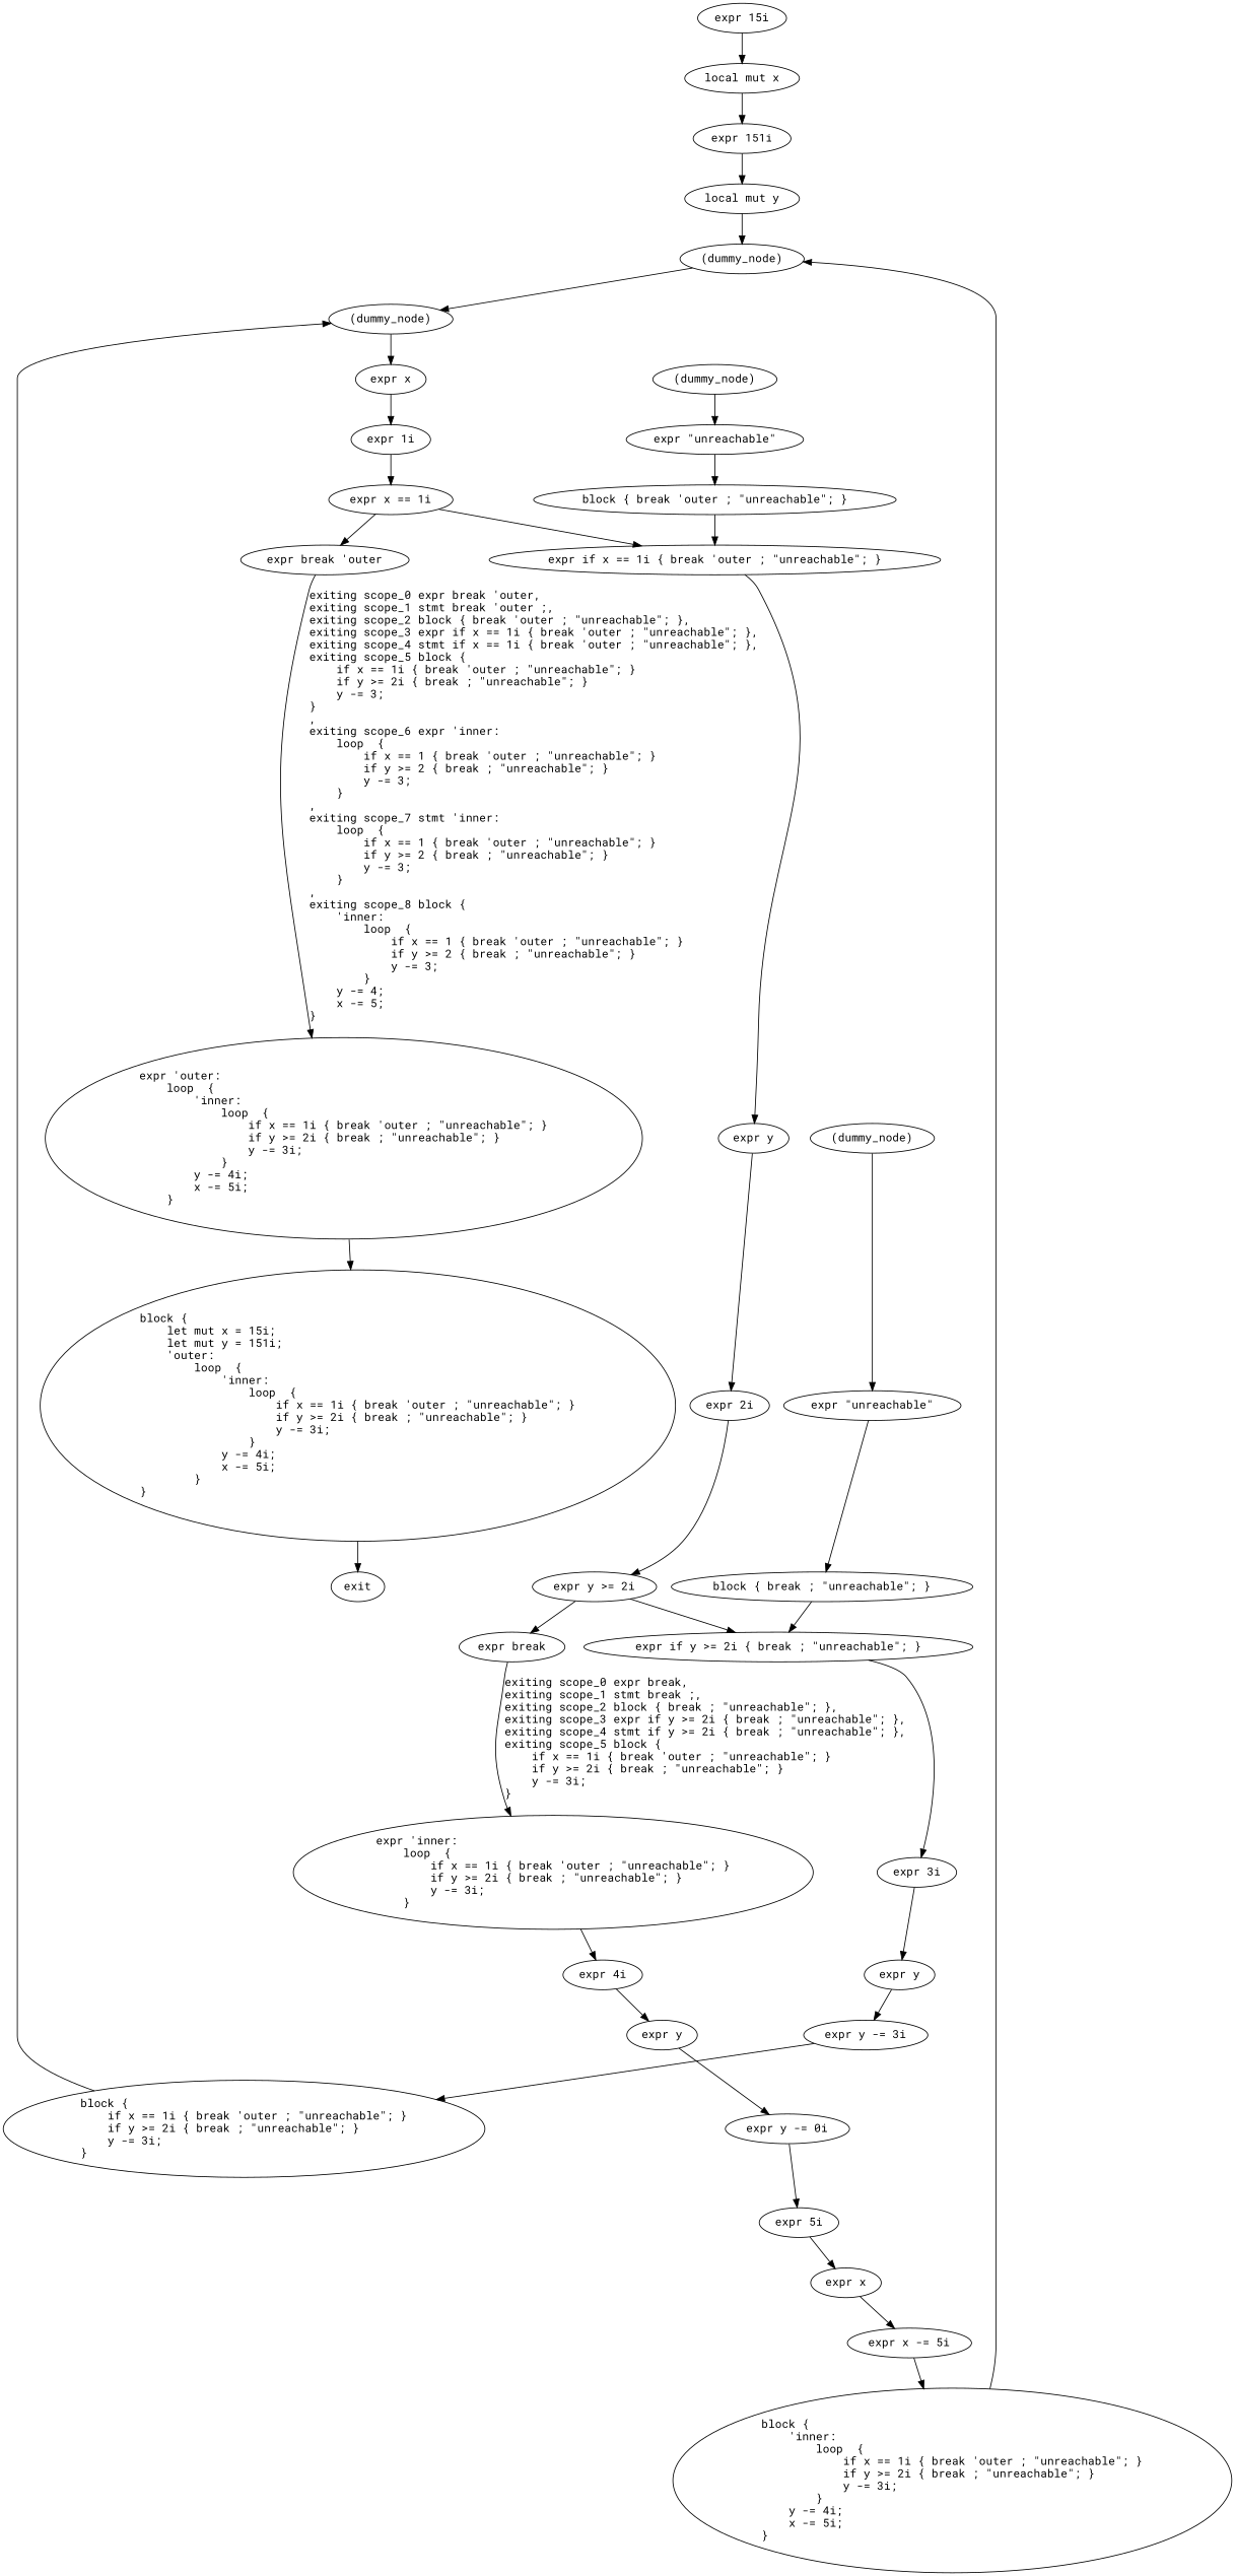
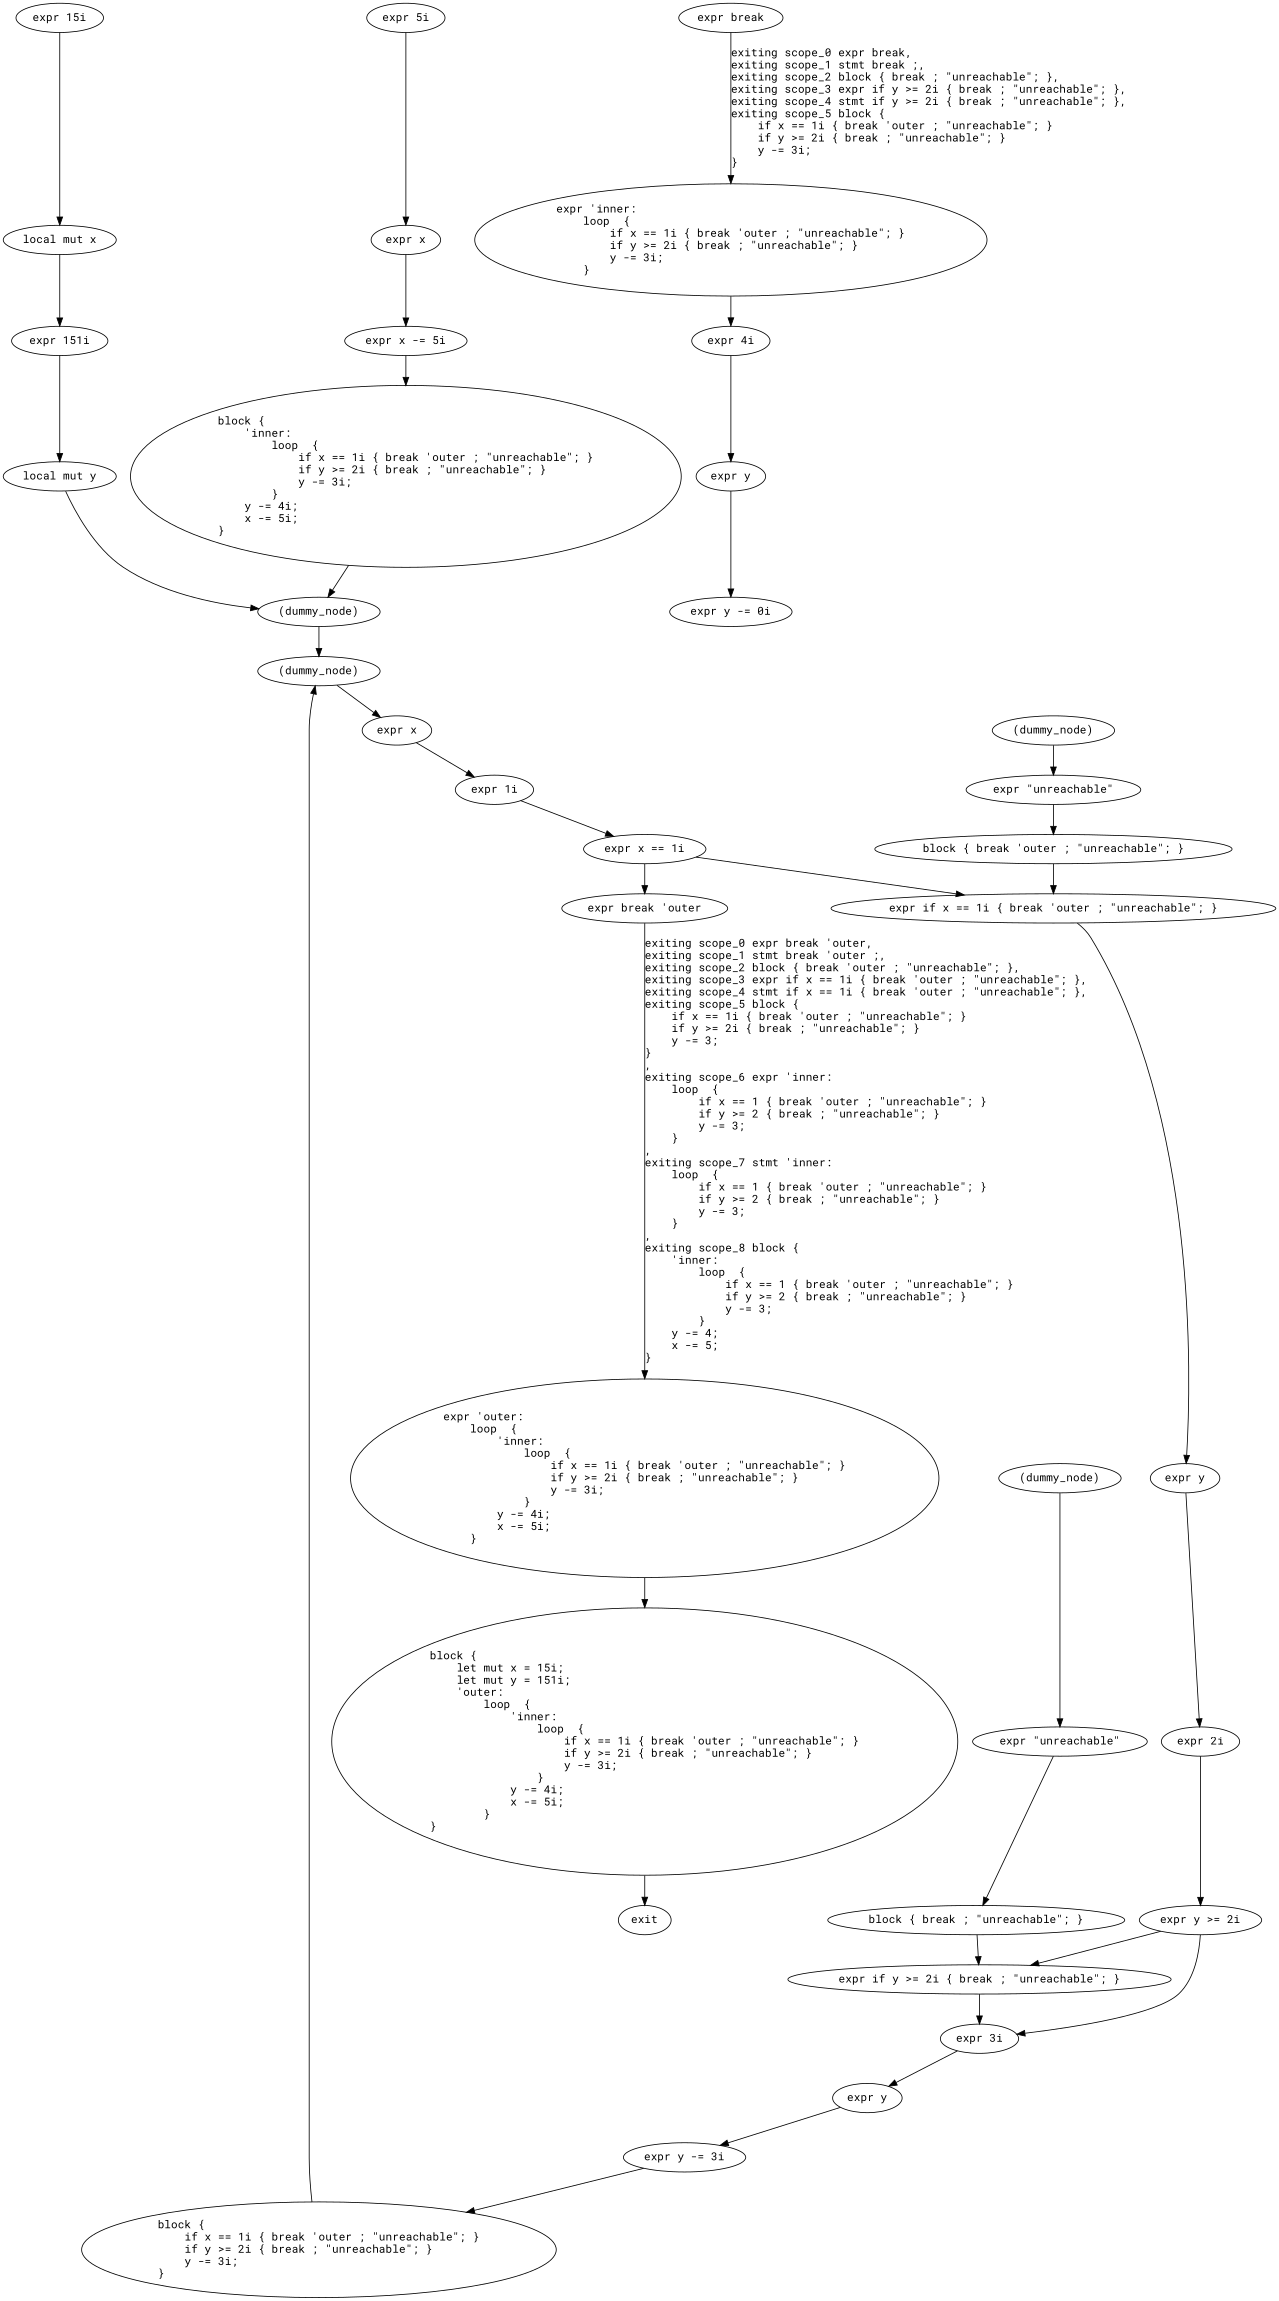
  digraph {
    fontname="Roboto Mono"
    node [fontname="Roboto Mono"]
    edge [fontname="Roboto Mono"]
    n1 [label="expr 15i"]
    n2 [label="local mut x"]
    n3 [label=exit]
    n4 [label="expr 151i"]
    n5 [label="local mut y"]
    n6 [label="(dummy_node)"]
    n7 [label="(dummy_node)"]
    n8 [label="expr x"]
    n9 [label="expr \'outer:\l    loop  {\l        \'inner:\l            loop  {\l                if x == 1i { break \'outer ; \"unreachable\"; }\l                if y >= 2i { break ; \"unreachable\"; }\l                y -= 3i;\l            }\l        y -= 4i;\l        x -= 5i;\l    }\l"]
    n10 [label="block {\l    let mut x = 15i;\l    let mut y = 151i;\l    \'outer:\l        loop  {\l            \'inner:\l                loop  {\l                    if x == 1i { break \'outer ; \"unreachable\"; }\l                    if y >= 2i { break ; \"unreachable\"; }\l                    y -= 3i;\l                }\l            y -= 4i;\l            x -= 5i;\l        }\l}\l"]
    n11 [label="expr 1i"]
    n12 [label="expr \'inner:\l    loop  {\l        if x == 1i { break \'outer ; \"unreachable\"; }\l        if y >= 2i { break ; \"unreachable\"; }\l        y -= 3i;\l    }\l"]
    n13 [label="expr 4i"]
    n14 [label="expr y"]
    n15 [label="expr x == 1i"]
    n16 [label="expr break \'outer"]
    n17 [label="expr if x == 1i { break \'outer ; \"unreachable\"; }"]
    n18 [label="expr y"]
    n19 [label="(dummy_node)"]
    n20 [label="expr \"unreachable\""]
    n21 [label="block { break \'outer ; \"unreachable\"; }"]
    n22 [label="expr 2i"]
    n23 [label="expr y >= 2i"]
    n24 [label="expr break"]
    n25 [label="expr if y >= 2i { break ; \"unreachable\"; }"]
    n26 [label="expr 3i"]
    n27 [label="(dummy_node)"]
    n28 [label="expr \"unreachable\""]
    n29 [label="block { break ; \"unreachable\"; }"]
    n30 [label="expr y"]
    n31 [label="expr y -= 3i"]
    n32 [label="block {\l    if x == 1i { break \'outer ; \"unreachable\"; }\l    if y >= 2i { break ; \"unreachable\"; }\l    y -= 3i;\l}\l"]
    n33 [label="expr y -= 0i"]
    n34 [label="expr 5i"]
    n35 [label="expr x"]
    n36 [label="expr x -= 5i"]
    n37 [label="block {\l    \'inner:\l        loop  {\l            if x == 1i { break \'outer ; \"unreachable\"; }\l            if y >= 2i { break ; \"unreachable\"; }\l            y -= 3i;\l        }\l    y -= 4i;\l    x -= 5i;\l}\l"]
    n1 -> n2
    n2 -> n4
    n4 -> n5
    n5 -> n6
    n6 -> n7
    n7 -> n8
    n8 -> n11
    n9 -> n10
    n10 -> n3
    n11 -> n15
    n12 -> n13
    n13 -> n14
    n14 -> n33
    n15 -> n16
    n15 -> n17
    n16 -> n9 [label="exiting scope_0 expr break \'outer,\lexiting scope_1 stmt break \'outer ;,\lexiting scope_2 block { break \'outer ; \"unreachable\"; },\lexiting scope_3 expr if x == 1i { break \'outer ; \"unreachable\"; },\lexiting scope_4 stmt if x == 1i { break \'outer ; \"unreachable\"; },\lexiting scope_5 block {\l    if x == 1i { break \'outer ; \"unreachable\"; }\l    if y >= 2i { break ; \"unreachable\"; }\l    y -= 3;\l}\l,\lexiting scope_6 expr \'inner:\l    loop  {\l        if x == 1 { break \'outer ; \"unreachable\"; }\l        if y >= 2 { break ; \"unreachable\"; }\l        y -= 3;\l    }\l,\lexiting scope_7 stmt \'inner:\l    loop  {\l        if x == 1 { break \'outer ; \"unreachable\"; }\l        if y >= 2 { break ; \"unreachable\"; }\l        y -= 3;\l    }\l,\lexiting scope_8 block {\l    \'inner:\l        loop  {\l            if x == 1 { break \'outer ; \"unreachable\"; }\l            if y >= 2 { break ; \"unreachable\"; }\l            y -= 3;\l        }\l    y -= 4;\l    x -= 5;\l}\l"]
    n17 -> n18
    n18 -> n22
    n19 -> n20
    n20 -> n21
    n21 -> n17
    n22 -> n23
-   n23 -> n24
+   n23 -> n26
    n23 -> n25
    n24 -> n12 [label="exiting scope_0 expr break,\lexiting scope_1 stmt break ;,\lexiting scope_2 block { break ; \"unreachable\"; },\lexiting scope_3 expr if y >= 2i { break ; \"unreachable\"; },\lexiting scope_4 stmt if y >= 2i { break ; \"unreachable\"; },\lexiting scope_5 block {\l    if x == 1i { break \'outer ; \"unreachable\"; }\l    if y >= 2i { break ; \"unreachable\"; }\l    y -= 3i;\l}\l"]
    n25 -> n26
    n26 -> n30
    n27 -> n28
    n28 -> n29
    n29 -> n25
    n30 -> n31
    n31 -> n32
    n32 -> n7
-   n33 -> n34
    n34 -> n35
    n35 -> n36
    n36 -> n37
    n37 -> n6
  }
